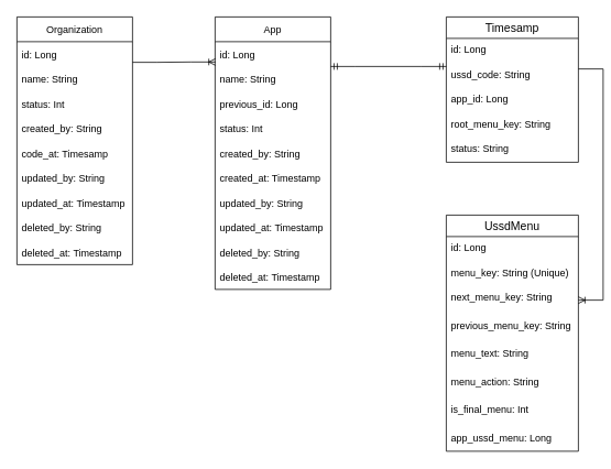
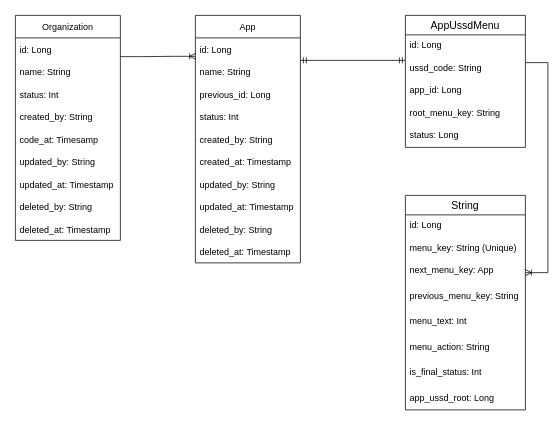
  <mxCell id="0" />
  <mxCell id="1" parent="0" />
  <mxCell id="2" value="Organization" style="swimlane;fontStyle=0;childLayout=stackLayout;horizontal=1;startSize=30;horizontalStack=0;resizeParent=1;resizeParentMax=0;resizeLast=0;collapsible=1;marginBottom=0;" vertex="1" parent="1"><mxGeometry x="20" y="20" width="140" height="300" as="geometry" /></mxCell>
  <mxCell id="3" value="id: Long" style="text;strokeColor=none;fillColor=none;align=left;verticalAlign=middle;spacingLeft=4;spacingRight=4;overflow=hidden;points=[[0,0.5],[1,0.5]];portConstraint=eastwest;rotatable=0;" vertex="1" parent="2"><mxGeometry y="30" width="140" height="30" as="geometry" /></mxCell>
  <mxCell id="4" value="name: String" style="text;strokeColor=none;fillColor=none;align=left;verticalAlign=middle;spacingLeft=4;spacingRight=4;overflow=hidden;points=[[0,0.5],[1,0.5]];portConstraint=eastwest;rotatable=0;" vertex="1" parent="2"><mxGeometry y="60" width="140" height="30" as="geometry" /></mxCell>
  <mxCell id="5" value="status: Int" style="text;strokeColor=none;fillColor=none;align=left;verticalAlign=middle;spacingLeft=4;spacingRight=4;overflow=hidden;points=[[0,0.5],[1,0.5]];portConstraint=eastwest;rotatable=0;" vertex="1" parent="2"><mxGeometry y="90" width="140" height="30" as="geometry" /></mxCell>
  <mxCell id="6" value="created_by: String" style="text;strokeColor=none;fillColor=none;align=left;verticalAlign=middle;spacingLeft=4;spacingRight=4;overflow=hidden;points=[[0,0.5],[1,0.5]];portConstraint=eastwest;rotatable=0;" vertex="1" parent="2"><mxGeometry y="120" width="140" height="30" as="geometry" /></mxCell>
  <mxCell id="7" value="code_at: Timesamp" style="text;strokeColor=none;fillColor=none;align=left;verticalAlign=middle;spacingLeft=4;spacingRight=4;overflow=hidden;points=[[0,0.5],[1,0.5]];portConstraint=eastwest;rotatable=0;" vertex="1" parent="2"><mxGeometry y="150" width="140" height="30" as="geometry" /></mxCell>
  <mxCell id="8" value="updated_by: String" style="text;strokeColor=none;fillColor=none;align=left;verticalAlign=middle;spacingLeft=4;spacingRight=4;overflow=hidden;points=[[0,0.5],[1,0.5]];portConstraint=eastwest;rotatable=0;" vertex="1" parent="2"><mxGeometry y="180" width="140" height="30" as="geometry" /></mxCell>
  <mxCell id="9" value="updated_at: Timestamp" style="text;strokeColor=none;fillColor=none;align=left;verticalAlign=middle;spacingLeft=4;spacingRight=4;overflow=hidden;points=[[0,0.5],[1,0.5]];portConstraint=eastwest;rotatable=0;" vertex="1" parent="2"><mxGeometry y="210" width="140" height="30" as="geometry" /></mxCell>
  <mxCell id="10" value="deleted_by: String" style="text;strokeColor=none;fillColor=none;align=left;verticalAlign=middle;spacingLeft=4;spacingRight=4;overflow=hidden;points=[[0,0.5],[1,0.5]];portConstraint=eastwest;rotatable=0;" vertex="1" parent="2"><mxGeometry y="240" width="140" height="30" as="geometry" /></mxCell>
  <mxCell id="11" value="deleted_at: Timestamp" style="text;strokeColor=none;fillColor=none;align=left;verticalAlign=middle;spacingLeft=4;spacingRight=4;overflow=hidden;points=[[0,0.5],[1,0.5]];portConstraint=eastwest;rotatable=0;" vertex="1" parent="2"><mxGeometry y="270" width="140" height="30" as="geometry" /></mxCell>
  <mxCell id="12" value="App" style="swimlane;fontStyle=0;childLayout=stackLayout;horizontal=1;startSize=30;horizontalStack=0;resizeParent=1;resizeParentMax=0;resizeLast=0;collapsible=1;marginBottom=0;" vertex="1" parent="1"><mxGeometry x="260" y="20" width="140" height="330" as="geometry" /></mxCell>
  <mxCell id="13" value="id: Long" style="text;strokeColor=none;fillColor=none;align=left;verticalAlign=middle;spacingLeft=4;spacingRight=4;overflow=hidden;points=[[0,0.5],[1,0.5]];portConstraint=eastwest;rotatable=0;" vertex="1" parent="12"><mxGeometry y="30" width="140" height="30" as="geometry" /></mxCell>
  <mxCell id="14" value="name: String" style="text;strokeColor=none;fillColor=none;align=left;verticalAlign=middle;spacingLeft=4;spacingRight=4;overflow=hidden;points=[[0,0.5],[1,0.5]];portConstraint=eastwest;rotatable=0;" vertex="1" parent="12"><mxGeometry y="60" width="140" height="30" as="geometry" /></mxCell>
  <mxCell id="15" value="previous_id: Long" style="text;strokeColor=none;fillColor=none;align=left;verticalAlign=middle;spacingLeft=4;spacingRight=4;overflow=hidden;points=[[0,0.5],[1,0.5]];portConstraint=eastwest;rotatable=0;" vertex="1" parent="12"><mxGeometry y="90" width="140" height="30" as="geometry" /></mxCell>
  <mxCell id="16" value="status: Int" style="text;strokeColor=none;fillColor=none;align=left;verticalAlign=middle;spacingLeft=4;spacingRight=4;overflow=hidden;points=[[0,0.5],[1,0.5]];portConstraint=eastwest;rotatable=0;" vertex="1" parent="12"><mxGeometry y="120" width="140" height="30" as="geometry" /></mxCell>
  <mxCell id="17" value="created_by: String" style="text;strokeColor=none;fillColor=none;align=left;verticalAlign=middle;spacingLeft=4;spacingRight=4;overflow=hidden;points=[[0,0.5],[1,0.5]];portConstraint=eastwest;rotatable=0;" vertex="1" parent="12"><mxGeometry y="150" width="140" height="30" as="geometry" /></mxCell>
  <mxCell id="18" value="created_at: Timestamp" style="text;strokeColor=none;fillColor=none;align=left;verticalAlign=middle;spacingLeft=4;spacingRight=4;overflow=hidden;points=[[0,0.5],[1,0.5]];portConstraint=eastwest;rotatable=0;" vertex="1" parent="12"><mxGeometry y="180" width="140" height="30" as="geometry" /></mxCell>
  <mxCell id="19" value="updated_by: String" style="text;strokeColor=none;fillColor=none;align=left;verticalAlign=middle;spacingLeft=4;spacingRight=4;overflow=hidden;points=[[0,0.5],[1,0.5]];portConstraint=eastwest;rotatable=0;" vertex="1" parent="12"><mxGeometry y="210" width="140" height="30" as="geometry" /></mxCell>
  <mxCell id="20" value="updated_at: Timestamp" style="text;strokeColor=none;fillColor=none;align=left;verticalAlign=middle;spacingLeft=4;spacingRight=4;overflow=hidden;points=[[0,0.5],[1,0.5]];portConstraint=eastwest;rotatable=0;" vertex="1" parent="12"><mxGeometry y="240" width="140" height="30" as="geometry" /></mxCell>
  <mxCell id="21" value="deleted_by: String" style="text;strokeColor=none;fillColor=none;align=left;verticalAlign=middle;spacingLeft=4;spacingRight=4;overflow=hidden;points=[[0,0.5],[1,0.5]];portConstraint=eastwest;rotatable=0;" vertex="1" parent="12"><mxGeometry y="270" width="140" height="30" as="geometry" /></mxCell>
  <mxCell id="22" value="deleted_at: Timestamp" style="text;strokeColor=none;fillColor=none;align=left;verticalAlign=middle;spacingLeft=4;spacingRight=4;overflow=hidden;points=[[0,0.5],[1,0.5]];portConstraint=eastwest;rotatable=0;" vertex="1" parent="12"><mxGeometry y="300" width="140" height="30" as="geometry" /></mxCell>
  <mxCell id="23" value="" style="edgeStyle=entityRelationEdgeStyle;fontSize=12;html=1;endArrow=ERoneToMany;rounded=0;entryX=0.003;entryY=0.82;entryDx=0;entryDy=0;entryPerimeter=0;" edge="1" parent="1" target="13"><mxGeometry width="100" height="100" relative="1" as="geometry"><mxPoint x="160" y="75" as="sourcePoint" /><mxPoint x="450" y="250" as="targetPoint" /></mxGeometry></mxCell>
- <mxCell id="24" value="UssdMenu" style="swimlane;fontStyle=0;childLayout=stackLayout;horizontal=1;startSize=26;horizontalStack=0;resizeParent=1;resizeParentMax=0;resizeLast=0;collapsible=1;marginBottom=0;align=center;fontSize=14;" vertex="1" parent="1"><mxGeometry x="540" y="260" width="160" height="286" as="geometry" /></mxCell>
+ <mxCell id="24" value="String" style="swimlane;fontStyle=0;childLayout=stackLayout;horizontal=1;startSize=26;horizontalStack=0;resizeParent=1;resizeParentMax=0;resizeLast=0;collapsible=1;marginBottom=0;align=center;fontSize=14;" vertex="1" parent="1"><mxGeometry x="540" y="260" width="160" height="286" as="geometry" /></mxCell>
  <mxCell id="25" value="id: Long" style="text;strokeColor=none;fillColor=none;spacingLeft=4;spacingRight=4;overflow=hidden;rotatable=0;points=[[0,0.5],[1,0.5]];portConstraint=eastwest;fontSize=12;" vertex="1" parent="24"><mxGeometry y="26" width="160" height="30" as="geometry" /></mxCell>
  <mxCell id="26" value="menu_key: String (Unique)" style="text;strokeColor=none;fillColor=none;spacingLeft=4;spacingRight=4;overflow=hidden;rotatable=0;points=[[0,0.5],[1,0.5]];portConstraint=eastwest;fontSize=12;" vertex="1" parent="24"><mxGeometry y="56" width="160" height="30" as="geometry" /></mxCell>
- <mxCell id="27" value="next_menu_key: String" style="text;strokeColor=none;fillColor=none;spacingLeft=4;spacingRight=4;overflow=hidden;rotatable=0;points=[[0,0.5],[1,0.5]];portConstraint=eastwest;fontSize=12;" vertex="1" parent="24"><mxGeometry y="86" width="160" height="34" as="geometry" /></mxCell>
+ <mxCell id="27" value="next_menu_key: App" style="text;strokeColor=none;fillColor=none;spacingLeft=4;spacingRight=4;overflow=hidden;rotatable=0;points=[[0,0.5],[1,0.5]];portConstraint=eastwest;fontSize=12;" vertex="1" parent="24"><mxGeometry y="86" width="160" height="34" as="geometry" /></mxCell>
  <mxCell id="28" value="previous_menu_key: String" style="text;strokeColor=none;fillColor=none;spacingLeft=4;spacingRight=4;overflow=hidden;rotatable=0;points=[[0,0.5],[1,0.5]];portConstraint=eastwest;fontSize=12;" vertex="1" parent="24"><mxGeometry y="120" width="160" height="34" as="geometry" /></mxCell>
- <mxCell id="29" value="menu_text: String" style="text;strokeColor=none;fillColor=none;spacingLeft=4;spacingRight=4;overflow=hidden;rotatable=0;points=[[0,0.5],[1,0.5]];portConstraint=eastwest;fontSize=12;" vertex="1" parent="24"><mxGeometry y="154" width="160" height="34" as="geometry" /></mxCell>
+ <mxCell id="29" value="menu_text: Int" style="text;strokeColor=none;fillColor=none;spacingLeft=4;spacingRight=4;overflow=hidden;rotatable=0;points=[[0,0.5],[1,0.5]];portConstraint=eastwest;fontSize=12;" vertex="1" parent="24"><mxGeometry y="154" width="160" height="34" as="geometry" /></mxCell>
  <mxCell id="30" value="menu_action: String" style="text;strokeColor=none;fillColor=none;spacingLeft=4;spacingRight=4;overflow=hidden;rotatable=0;points=[[0,0.5],[1,0.5]];portConstraint=eastwest;fontSize=12;" vertex="1" parent="24"><mxGeometry y="188" width="160" height="34" as="geometry" /></mxCell>
- <mxCell id="31" value="is_final_menu: Int" style="text;strokeColor=none;fillColor=none;spacingLeft=4;spacingRight=4;overflow=hidden;rotatable=0;points=[[0,0.5],[1,0.5]];portConstraint=eastwest;fontSize=12;" vertex="1" parent="24"><mxGeometry y="222" width="160" height="34" as="geometry" /></mxCell>
- <mxCell id="32" value="app_ussd_menu: Long" style="text;strokeColor=none;fillColor=none;spacingLeft=4;spacingRight=4;overflow=hidden;rotatable=0;points=[[0,0.5],[1,0.5]];portConstraint=eastwest;fontSize=12;" vertex="1" parent="24"><mxGeometry y="256" width="160" height="30" as="geometry" /></mxCell>
- <mxCell id="33" value="Timesamp" style="swimlane;fontStyle=0;childLayout=stackLayout;horizontal=1;startSize=26;horizontalStack=0;resizeParent=1;resizeParentMax=0;resizeLast=0;collapsible=1;marginBottom=0;align=center;fontSize=14;" vertex="1" parent="1"><mxGeometry x="540" y="20" width="160" height="176" as="geometry" /></mxCell>
+ <mxCell id="31" value="is_final_status: Int" style="text;strokeColor=none;fillColor=none;spacingLeft=4;spacingRight=4;overflow=hidden;rotatable=0;points=[[0,0.5],[1,0.5]];portConstraint=eastwest;fontSize=12;" vertex="1" parent="24"><mxGeometry y="222" width="160" height="34" as="geometry" /></mxCell>
+ <mxCell id="32" value="app_ussd_root: Long" style="text;strokeColor=none;fillColor=none;spacingLeft=4;spacingRight=4;overflow=hidden;rotatable=0;points=[[0,0.5],[1,0.5]];portConstraint=eastwest;fontSize=12;" vertex="1" parent="24"><mxGeometry y="256" width="160" height="30" as="geometry" /></mxCell>
+ <mxCell id="33" value="AppUssdMenu" style="swimlane;fontStyle=0;childLayout=stackLayout;horizontal=1;startSize=26;horizontalStack=0;resizeParent=1;resizeParentMax=0;resizeLast=0;collapsible=1;marginBottom=0;align=center;fontSize=14;" vertex="1" parent="1"><mxGeometry x="540" y="20" width="160" height="176" as="geometry" /></mxCell>
  <mxCell id="34" value="id: Long" style="text;strokeColor=none;fillColor=none;spacingLeft=4;spacingRight=4;overflow=hidden;rotatable=0;points=[[0,0.5],[1,0.5]];portConstraint=eastwest;fontSize=12;" vertex="1" parent="33"><mxGeometry y="26" width="160" height="30" as="geometry" /></mxCell>
  <mxCell id="35" value="ussd_code: String" style="text;strokeColor=none;fillColor=none;spacingLeft=4;spacingRight=4;overflow=hidden;rotatable=0;points=[[0,0.5],[1,0.5]];portConstraint=eastwest;fontSize=12;" vertex="1" parent="33"><mxGeometry y="56" width="160" height="30" as="geometry" /></mxCell>
  <mxCell id="36" value="app_id: Long" style="text;strokeColor=none;fillColor=none;spacingLeft=4;spacingRight=4;overflow=hidden;rotatable=0;points=[[0,0.5],[1,0.5]];portConstraint=eastwest;fontSize=12;" vertex="1" parent="33"><mxGeometry y="86" width="160" height="30" as="geometry" /></mxCell>
  <mxCell id="37" value="root_menu_key: String" style="text;strokeColor=none;fillColor=none;spacingLeft=4;spacingRight=4;overflow=hidden;rotatable=0;points=[[0,0.5],[1,0.5]];portConstraint=eastwest;fontSize=12;" vertex="1" parent="33"><mxGeometry y="116" width="160" height="30" as="geometry" /></mxCell>
- <mxCell id="38" value="status: String" style="text;strokeColor=none;fillColor=none;spacingLeft=4;spacingRight=4;overflow=hidden;rotatable=0;points=[[0,0.5],[1,0.5]];portConstraint=eastwest;fontSize=12;" vertex="1" parent="33"><mxGeometry y="146" width="160" height="30" as="geometry" /></mxCell>
+ <mxCell id="38" value="status: Long" style="text;strokeColor=none;fillColor=none;spacingLeft=4;spacingRight=4;overflow=hidden;rotatable=0;points=[[0,0.5],[1,0.5]];portConstraint=eastwest;fontSize=12;" vertex="1" parent="33"><mxGeometry y="146" width="160" height="30" as="geometry" /></mxCell>
  <mxCell id="39" value="" style="edgeStyle=entityRelationEdgeStyle;fontSize=12;html=1;endArrow=ERmandOne;startArrow=ERmandOne;rounded=0;" edge="1" parent="1"><mxGeometry width="100" height="100" relative="1" as="geometry"><mxPoint x="400" y="80" as="sourcePoint" /><mxPoint x="540" y="80" as="targetPoint" /></mxGeometry></mxCell>
  <mxCell id="40" value="" style="edgeStyle=entityRelationEdgeStyle;fontSize=12;html=1;endArrow=ERoneToMany;rounded=0;entryX=1;entryY=0.5;entryDx=0;entryDy=0;" edge="1" parent="1" target="27"><mxGeometry width="100" height="100" relative="1" as="geometry"><mxPoint x="700" y="83" as="sourcePoint" /><mxPoint x="770" y="440" as="targetPoint" /></mxGeometry></mxCell>
